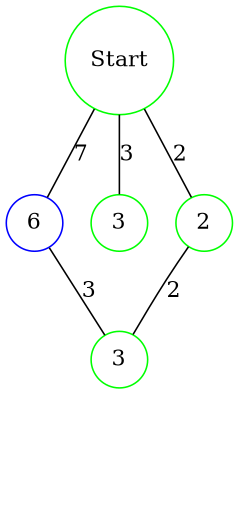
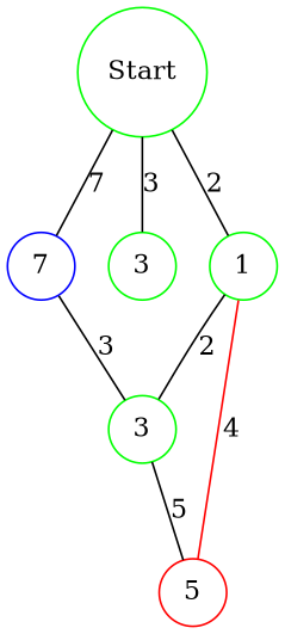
  graph {
    node [color=green shape=circle]
    n1 [label=Start width=0.5]
-   n2 [color=blue label=6 width=0.5]
+   n2 [color=blue label=7 width=0.5]
    n3 [label=3 width=0.5]
-   n4 [label=2 width=0.5]
+   n4 [label=1 width=0.5]
    n5 [label=3 width=0.5]
+   n6 [color=red label=5 width=0.5]
    n1 -- n2 [label=7]
    n1 -- n3 [label=3]
    n1 -- n4 [label=2]
    n2 -- n5 [label=3]
    n4 -- n5 [label=2]
+   n4 -- n6 [color=red label=4]
+   n5 -- n6 [label=5]
  }
